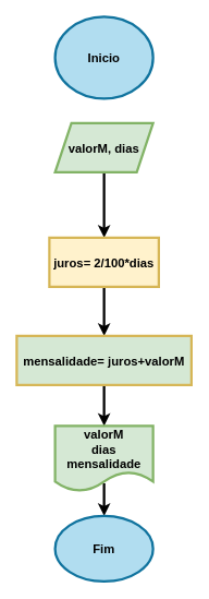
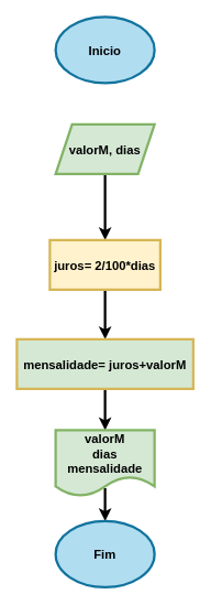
  <mxCell id="0" />
  <mxCell id="1" parent="0" />
- <mxCell id="2" value="Inicio" style="ellipse;whiteSpace=wrap;html=1;fillColor=#b1ddf0;strokeColor=#10739e;strokeWidth=3;fontStyle=1;fontSize=15;" vertex="1" parent="1"><mxGeometry x="67" y="20" width="120" height="100" as="geometry" /></mxCell>
+ <mxCell id="2" value="Inicio" style="ellipse;whiteSpace=wrap;html=1;fillColor=#b1ddf0;strokeColor=#10739e;strokeWidth=3;fontStyle=1;fontSize=15;" vertex="1" parent="1"><mxGeometry x="67" y="20" width="120" height="80" as="geometry" /></mxCell>
  <mxCell id="3" value="" style="edgeStyle=orthogonalEdgeStyle;rounded=0;orthogonalLoop=1;jettySize=auto;html=1;strokeWidth=3;fontStyle=1;fontSize=15;" edge="1" parent="1" source="4" target="6"><mxGeometry relative="1" as="geometry" /></mxCell>
  <mxCell id="4" value="valorM, dias" style="shape=parallelogram;perimeter=parallelogramPerimeter;whiteSpace=wrap;html=1;fixedSize=1;fillColor=#d5e8d4;strokeColor=#82b366;strokeWidth=3;fontStyle=1;fontSize=15;" vertex="1" parent="1"><mxGeometry x="67" y="150" width="120" height="60" as="geometry" /></mxCell>
  <mxCell id="5" value="" style="edgeStyle=orthogonalEdgeStyle;rounded=0;orthogonalLoop=1;jettySize=auto;html=1;strokeWidth=3;fontStyle=1;fontSize=15;" edge="1" parent="1" source="6" target="8"><mxGeometry relative="1" as="geometry" /></mxCell>
  <mxCell id="6" value="juros= 2/100*dias" style="whiteSpace=wrap;html=1;fillColor=#fff2cc;strokeColor=#d6b656;strokeWidth=3;fontStyle=1;fontSize=15;" vertex="1" parent="1"><mxGeometry x="60" y="290" width="134" height="60" as="geometry" /></mxCell>
  <mxCell id="7" value="" style="edgeStyle=orthogonalEdgeStyle;rounded=0;orthogonalLoop=1;jettySize=auto;html=1;strokeWidth=3;fontStyle=1;fontSize=15;" edge="1" parent="1" source="8" target="10"><mxGeometry relative="1" as="geometry" /></mxCell>
  <mxCell id="8" value="mensalidade= juros+valorM" style="whiteSpace=wrap;html=1;fillColor=#d5e8d4;strokeColor=#d6b656;strokeWidth=3;fontStyle=1;fontSize=15;" vertex="1" parent="1"><mxGeometry x="20" y="410" width="214" height="60" as="geometry" /></mxCell>
  <mxCell id="9" value="" style="edgeStyle=orthogonalEdgeStyle;rounded=0;orthogonalLoop=1;jettySize=auto;html=1;exitX=0.5;exitY=0.875;exitDx=0;exitDy=0;exitPerimeter=0;strokeWidth=3;fontStyle=1;fontSize=15;" edge="1" parent="1" source="10" target="11"><mxGeometry relative="1" as="geometry"><Array as="points" /></mxGeometry></mxCell>
  <mxCell id="10" value="valorM&lt;br style=&quot;font-size: 15px;&quot;&gt;dias&lt;br style=&quot;font-size: 15px;&quot;&gt;mensalidade" style="shape=document;whiteSpace=wrap;html=1;boundedLbl=1;fillColor=#d5e8d4;strokeColor=#82b366;strokeWidth=3;fontStyle=1;fontSize=15;" vertex="1" parent="1"><mxGeometry x="67" y="520" width="120" height="80" as="geometry" /></mxCell>
  <mxCell id="11" value="Fim" style="ellipse;whiteSpace=wrap;html=1;fillColor=#b1ddf0;strokeColor=#10739e;strokeWidth=3;fontStyle=1;fontSize=15;" vertex="1" parent="1"><mxGeometry x="67" y="630" width="120" height="80" as="geometry" /></mxCell>
